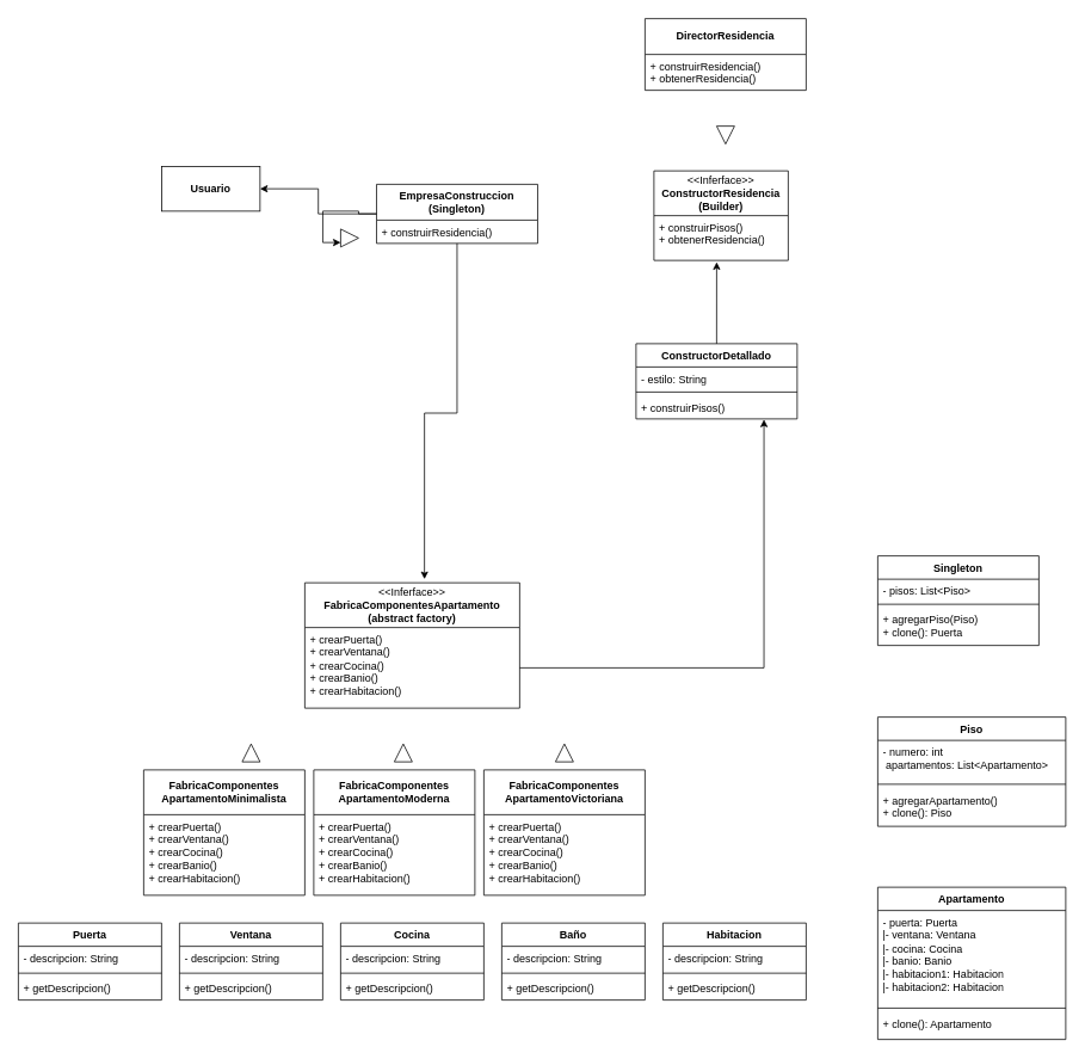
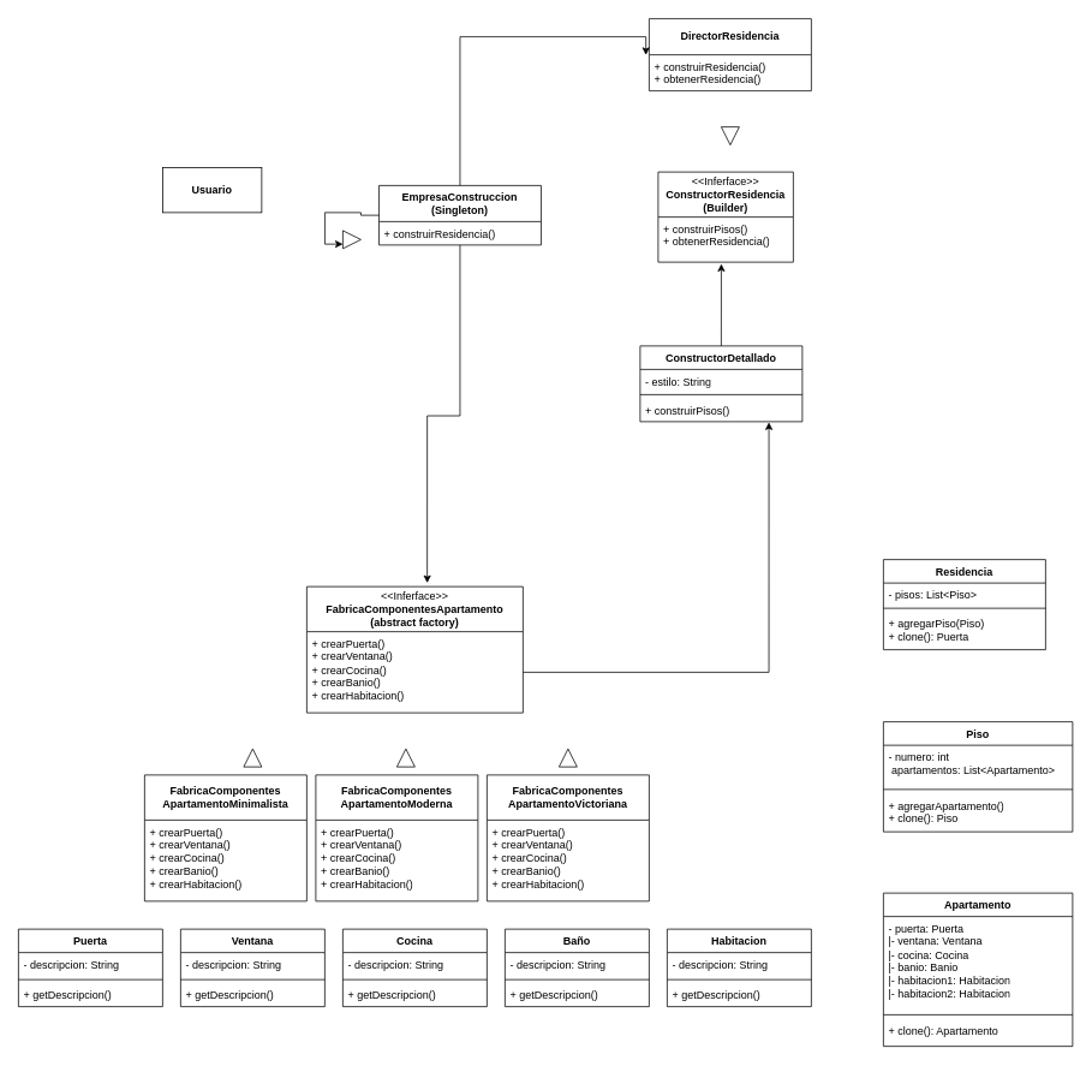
  <mxCell id="0" />
  <mxCell id="1" parent="0" />
  <mxCell id="2" style="edgeStyle=orthogonalEdgeStyle;rounded=0;orthogonalLoop=1;jettySize=auto;html=1;entryX=0;entryY=0.75;entryDx=0;entryDy=0;" edge="1" parent="1" source="3" target="47"><mxGeometry relative="1" as="geometry" /></mxCell>
  <mxCell id="3" value="&lt;b&gt;EmpresaConstruccion (Singleton)&lt;/b&gt;" style="swimlane;fontStyle=0;childLayout=stackLayout;horizontal=1;startSize=40;fillColor=none;horizontalStack=0;resizeParent=1;resizeParentMax=0;resizeLast=0;collapsible=1;marginBottom=0;whiteSpace=wrap;html=1;" vertex="1" parent="1"><mxGeometry x="420.13" y="205" width="180" height="66" as="geometry" /></mxCell>
  <mxCell id="4" value="&lt;div&gt;+ construirResidencia()&lt;/div&gt;" style="text;strokeColor=none;fillColor=none;align=left;verticalAlign=top;spacingLeft=4;spacingRight=4;overflow=hidden;rotatable=0;points=[[0,0.5],[1,0.5]];portConstraint=eastwest;whiteSpace=wrap;html=1;" vertex="1" parent="3"><mxGeometry y="40" width="180" height="26" as="geometry" /></mxCell>
  <mxCell id="5" value="&lt;b&gt;Usuario&lt;/b&gt;" style="html=1;whiteSpace=wrap;" vertex="1" parent="1"><mxGeometry x="180" y="185" width="110" height="50" as="geometry" /></mxCell>
  <mxCell id="6" value="&lt;div&gt;&amp;lt;&amp;lt;Inferface&amp;gt;&amp;gt;&lt;/div&gt;&lt;span style=&quot;font-weight: 700;&quot;&gt;FabricaComponentesApartamento&lt;/span&gt;&lt;div&gt;&lt;b&gt;(abstract factory&lt;/b&gt;&lt;b style=&quot;background-color: transparent; color: light-dark(rgb(0, 0, 0), rgb(255, 255, 255));&quot;&gt;)&lt;/b&gt;&lt;/div&gt;" style="swimlane;fontStyle=0;childLayout=stackLayout;horizontal=1;startSize=50;fillColor=none;horizontalStack=0;resizeParent=1;resizeParentMax=0;resizeLast=0;collapsible=1;marginBottom=0;whiteSpace=wrap;html=1;" vertex="1" parent="1"><mxGeometry x="340" y="650" width="240" height="140" as="geometry" /></mxCell>
  <mxCell id="7" value="&lt;div&gt;+ crearPuerta()&lt;/div&gt;&lt;div&gt;+ crearVentana()&lt;/div&gt;&lt;div&gt;+ crearCocina()&lt;/div&gt;&lt;div&gt;+ crearBanio()&lt;/div&gt;&lt;div&gt;+ crearHabitacion()&lt;/div&gt;" style="text;strokeColor=none;fillColor=none;align=left;verticalAlign=top;spacingLeft=4;spacingRight=4;overflow=hidden;rotatable=0;points=[[0,0.5],[1,0.5]];portConstraint=eastwest;whiteSpace=wrap;html=1;" vertex="1" parent="6"><mxGeometry y="50" width="240" height="90" as="geometry" /></mxCell>
  <mxCell id="8" value="&lt;b&gt;FabricaComponentes&lt;/b&gt;&lt;div&gt;&lt;b&gt;ApartamentoMinimalista&lt;/b&gt;&lt;/div&gt;" style="swimlane;fontStyle=0;childLayout=stackLayout;horizontal=1;startSize=50;fillColor=none;horizontalStack=0;resizeParent=1;resizeParentMax=0;resizeLast=0;collapsible=1;marginBottom=0;whiteSpace=wrap;html=1;" vertex="1" parent="1"><mxGeometry x="160" y="859" width="180" height="140" as="geometry" /></mxCell>
  <mxCell id="9" value="&lt;div&gt;+ crearPuerta()&lt;/div&gt;&lt;div&gt;+ crearVentana()&lt;/div&gt;&lt;div&gt;+ crearCocina()&lt;/div&gt;&lt;div&gt;+ crearBanio()&lt;/div&gt;&lt;div&gt;+ crearHabitacion()&lt;/div&gt;" style="text;strokeColor=none;fillColor=none;align=left;verticalAlign=top;spacingLeft=4;spacingRight=4;overflow=hidden;rotatable=0;points=[[0,0.5],[1,0.5]];portConstraint=eastwest;whiteSpace=wrap;html=1;" vertex="1" parent="8"><mxGeometry y="50" width="180" height="90" as="geometry" /></mxCell>
  <mxCell id="10" value="&lt;b&gt;FabricaComponentes&lt;/b&gt;&lt;div&gt;&lt;b&gt;ApartamentoModerna&lt;/b&gt;&lt;/div&gt;" style="swimlane;fontStyle=0;childLayout=stackLayout;horizontal=1;startSize=50;fillColor=none;horizontalStack=0;resizeParent=1;resizeParentMax=0;resizeLast=0;collapsible=1;marginBottom=0;whiteSpace=wrap;html=1;" vertex="1" parent="1"><mxGeometry x="350" y="859" width="180" height="140" as="geometry" /></mxCell>
  <mxCell id="11" value="&lt;div&gt;+ crearPuerta()&lt;/div&gt;&lt;div&gt;+ crearVentana()&lt;/div&gt;&lt;div&gt;+ crearCocina()&lt;/div&gt;&lt;div&gt;+ crearBanio()&lt;/div&gt;&lt;div&gt;+ crearHabitacion()&lt;/div&gt;" style="text;strokeColor=none;fillColor=none;align=left;verticalAlign=top;spacingLeft=4;spacingRight=4;overflow=hidden;rotatable=0;points=[[0,0.5],[1,0.5]];portConstraint=eastwest;whiteSpace=wrap;html=1;" vertex="1" parent="10"><mxGeometry y="50" width="180" height="90" as="geometry" /></mxCell>
  <mxCell id="12" value="&lt;b&gt;FabricaComponentes&lt;/b&gt;&lt;div&gt;&lt;b&gt;ApartamentoVictoriana&lt;/b&gt;&lt;/div&gt;" style="swimlane;fontStyle=0;childLayout=stackLayout;horizontal=1;startSize=50;fillColor=none;horizontalStack=0;resizeParent=1;resizeParentMax=0;resizeLast=0;collapsible=1;marginBottom=0;whiteSpace=wrap;html=1;" vertex="1" parent="1"><mxGeometry x="540" y="859" width="180" height="140" as="geometry" /></mxCell>
  <mxCell id="13" value="&lt;div&gt;+ crearPuerta()&lt;/div&gt;&lt;div&gt;+ crearVentana()&lt;/div&gt;&lt;div&gt;+ crearCocina()&lt;/div&gt;&lt;div&gt;+ crearBanio()&lt;/div&gt;&lt;div&gt;+ crearHabitacion()&lt;/div&gt;" style="text;strokeColor=none;fillColor=none;align=left;verticalAlign=top;spacingLeft=4;spacingRight=4;overflow=hidden;rotatable=0;points=[[0,0.5],[1,0.5]];portConstraint=eastwest;whiteSpace=wrap;html=1;" vertex="1" parent="12"><mxGeometry y="50" width="180" height="90" as="geometry" /></mxCell>
  <mxCell id="14" value="Puerta" style="swimlane;fontStyle=1;align=center;verticalAlign=top;childLayout=stackLayout;horizontal=1;startSize=26;horizontalStack=0;resizeParent=1;resizeParentMax=0;resizeLast=0;collapsible=1;marginBottom=0;whiteSpace=wrap;html=1;" vertex="1" parent="1"><mxGeometry x="20" y="1030" width="160" height="86" as="geometry" /></mxCell>
  <mxCell id="15" value="- descripcion: String" style="text;strokeColor=none;fillColor=none;align=left;verticalAlign=top;spacingLeft=4;spacingRight=4;overflow=hidden;rotatable=0;points=[[0,0.5],[1,0.5]];portConstraint=eastwest;whiteSpace=wrap;html=1;" vertex="1" parent="14"><mxGeometry y="26" width="160" height="26" as="geometry" /></mxCell>
  <mxCell id="16" value="" style="line;strokeWidth=1;fillColor=none;align=left;verticalAlign=middle;spacingTop=-1;spacingLeft=3;spacingRight=3;rotatable=0;labelPosition=right;points=[];portConstraint=eastwest;strokeColor=inherit;" vertex="1" parent="14"><mxGeometry y="52" width="160" height="8" as="geometry" /></mxCell>
  <mxCell id="17" value="+ getDescripcion()" style="text;strokeColor=none;fillColor=none;align=left;verticalAlign=top;spacingLeft=4;spacingRight=4;overflow=hidden;rotatable=0;points=[[0,0.5],[1,0.5]];portConstraint=eastwest;whiteSpace=wrap;html=1;" vertex="1" parent="14"><mxGeometry y="60" width="160" height="26" as="geometry" /></mxCell>
  <mxCell id="18" value="Ventana" style="swimlane;fontStyle=1;align=center;verticalAlign=top;childLayout=stackLayout;horizontal=1;startSize=26;horizontalStack=0;resizeParent=1;resizeParentMax=0;resizeLast=0;collapsible=1;marginBottom=0;whiteSpace=wrap;html=1;" vertex="1" parent="1"><mxGeometry x="200" y="1030" width="160" height="86" as="geometry" /></mxCell>
  <mxCell id="19" value="- descripcion: String" style="text;strokeColor=none;fillColor=none;align=left;verticalAlign=top;spacingLeft=4;spacingRight=4;overflow=hidden;rotatable=0;points=[[0,0.5],[1,0.5]];portConstraint=eastwest;whiteSpace=wrap;html=1;" vertex="1" parent="18"><mxGeometry y="26" width="160" height="26" as="geometry" /></mxCell>
  <mxCell id="20" value="" style="line;strokeWidth=1;fillColor=none;align=left;verticalAlign=middle;spacingTop=-1;spacingLeft=3;spacingRight=3;rotatable=0;labelPosition=right;points=[];portConstraint=eastwest;strokeColor=inherit;" vertex="1" parent="18"><mxGeometry y="52" width="160" height="8" as="geometry" /></mxCell>
  <mxCell id="21" value="+ getDescripcion()" style="text;strokeColor=none;fillColor=none;align=left;verticalAlign=top;spacingLeft=4;spacingRight=4;overflow=hidden;rotatable=0;points=[[0,0.5],[1,0.5]];portConstraint=eastwest;whiteSpace=wrap;html=1;" vertex="1" parent="18"><mxGeometry y="60" width="160" height="26" as="geometry" /></mxCell>
  <mxCell id="22" value="Cocina" style="swimlane;fontStyle=1;align=center;verticalAlign=top;childLayout=stackLayout;horizontal=1;startSize=26;horizontalStack=0;resizeParent=1;resizeParentMax=0;resizeLast=0;collapsible=1;marginBottom=0;whiteSpace=wrap;html=1;" vertex="1" parent="1"><mxGeometry x="380" y="1030" width="160" height="86" as="geometry" /></mxCell>
  <mxCell id="23" value="- descripcion: String" style="text;strokeColor=none;fillColor=none;align=left;verticalAlign=top;spacingLeft=4;spacingRight=4;overflow=hidden;rotatable=0;points=[[0,0.5],[1,0.5]];portConstraint=eastwest;whiteSpace=wrap;html=1;" vertex="1" parent="22"><mxGeometry y="26" width="160" height="26" as="geometry" /></mxCell>
  <mxCell id="24" value="" style="line;strokeWidth=1;fillColor=none;align=left;verticalAlign=middle;spacingTop=-1;spacingLeft=3;spacingRight=3;rotatable=0;labelPosition=right;points=[];portConstraint=eastwest;strokeColor=inherit;" vertex="1" parent="22"><mxGeometry y="52" width="160" height="8" as="geometry" /></mxCell>
  <mxCell id="25" value="+ getDescripcion()" style="text;strokeColor=none;fillColor=none;align=left;verticalAlign=top;spacingLeft=4;spacingRight=4;overflow=hidden;rotatable=0;points=[[0,0.5],[1,0.5]];portConstraint=eastwest;whiteSpace=wrap;html=1;" vertex="1" parent="22"><mxGeometry y="60" width="160" height="26" as="geometry" /></mxCell>
  <mxCell id="26" value="Baño" style="swimlane;fontStyle=1;align=center;verticalAlign=top;childLayout=stackLayout;horizontal=1;startSize=26;horizontalStack=0;resizeParent=1;resizeParentMax=0;resizeLast=0;collapsible=1;marginBottom=0;whiteSpace=wrap;html=1;" vertex="1" parent="1"><mxGeometry x="560" y="1030" width="160" height="86" as="geometry" /></mxCell>
  <mxCell id="27" value="- descripcion: String" style="text;strokeColor=none;fillColor=none;align=left;verticalAlign=top;spacingLeft=4;spacingRight=4;overflow=hidden;rotatable=0;points=[[0,0.5],[1,0.5]];portConstraint=eastwest;whiteSpace=wrap;html=1;" vertex="1" parent="26"><mxGeometry y="26" width="160" height="26" as="geometry" /></mxCell>
  <mxCell id="28" value="" style="line;strokeWidth=1;fillColor=none;align=left;verticalAlign=middle;spacingTop=-1;spacingLeft=3;spacingRight=3;rotatable=0;labelPosition=right;points=[];portConstraint=eastwest;strokeColor=inherit;" vertex="1" parent="26"><mxGeometry y="52" width="160" height="8" as="geometry" /></mxCell>
  <mxCell id="29" value="+ getDescripcion()" style="text;strokeColor=none;fillColor=none;align=left;verticalAlign=top;spacingLeft=4;spacingRight=4;overflow=hidden;rotatable=0;points=[[0,0.5],[1,0.5]];portConstraint=eastwest;whiteSpace=wrap;html=1;" vertex="1" parent="26"><mxGeometry y="60" width="160" height="26" as="geometry" /></mxCell>
  <mxCell id="30" value="Habitacion" style="swimlane;fontStyle=1;align=center;verticalAlign=top;childLayout=stackLayout;horizontal=1;startSize=26;horizontalStack=0;resizeParent=1;resizeParentMax=0;resizeLast=0;collapsible=1;marginBottom=0;whiteSpace=wrap;html=1;" vertex="1" parent="1"><mxGeometry x="740" y="1030" width="160" height="86" as="geometry" /></mxCell>
  <mxCell id="31" value="- descripcion: String" style="text;strokeColor=none;fillColor=none;align=left;verticalAlign=top;spacingLeft=4;spacingRight=4;overflow=hidden;rotatable=0;points=[[0,0.5],[1,0.5]];portConstraint=eastwest;whiteSpace=wrap;html=1;" vertex="1" parent="30"><mxGeometry y="26" width="160" height="26" as="geometry" /></mxCell>
  <mxCell id="32" value="" style="line;strokeWidth=1;fillColor=none;align=left;verticalAlign=middle;spacingTop=-1;spacingLeft=3;spacingRight=3;rotatable=0;labelPosition=right;points=[];portConstraint=eastwest;strokeColor=inherit;" vertex="1" parent="30"><mxGeometry y="52" width="160" height="8" as="geometry" /></mxCell>
  <mxCell id="33" value="+ getDescripcion()" style="text;strokeColor=none;fillColor=none;align=left;verticalAlign=top;spacingLeft=4;spacingRight=4;overflow=hidden;rotatable=0;points=[[0,0.5],[1,0.5]];portConstraint=eastwest;whiteSpace=wrap;html=1;" vertex="1" parent="30"><mxGeometry y="60" width="160" height="26" as="geometry" /></mxCell>
  <mxCell id="34" value="&lt;div&gt;&amp;lt;&amp;lt;Inferface&amp;gt;&amp;gt;&lt;/div&gt;&lt;b&gt;ConstructorResidencia&lt;/b&gt;&lt;div&gt;&lt;b&gt;(Builder)&lt;/b&gt;&lt;/div&gt;" style="swimlane;fontStyle=0;childLayout=stackLayout;horizontal=1;startSize=50;fillColor=none;horizontalStack=0;resizeParent=1;resizeParentMax=0;resizeLast=0;collapsible=1;marginBottom=0;whiteSpace=wrap;html=1;" vertex="1" parent="1"><mxGeometry x="730" y="190" width="150" height="100" as="geometry" /></mxCell>
  <mxCell id="35" value="&lt;div&gt;+ construirPisos()&lt;/div&gt;&lt;div&gt;&lt;span style=&quot;background-color: transparent; color: light-dark(rgb(0, 0, 0), rgb(255, 255, 255));&quot;&gt;+ obtenerResidencia()&lt;/span&gt;&lt;/div&gt;" style="text;strokeColor=none;fillColor=none;align=left;verticalAlign=top;spacingLeft=4;spacingRight=4;overflow=hidden;rotatable=0;points=[[0,0.5],[1,0.5]];portConstraint=eastwest;whiteSpace=wrap;html=1;" vertex="1" parent="34"><mxGeometry y="50" width="150" height="50" as="geometry" /></mxCell>
  <mxCell id="36" value="" style="triangle;whiteSpace=wrap;html=1;rotation=-90;" vertex="1" parent="1"><mxGeometry x="270" y="830" width="20" height="20" as="geometry" /></mxCell>
  <mxCell id="37" value="" style="triangle;whiteSpace=wrap;html=1;rotation=-90;" vertex="1" parent="1"><mxGeometry x="440" y="830" width="20" height="20" as="geometry" /></mxCell>
  <mxCell id="38" value="" style="triangle;whiteSpace=wrap;html=1;rotation=-90;" vertex="1" parent="1"><mxGeometry x="620" y="830" width="20" height="20" as="geometry" /></mxCell>
  <mxCell id="39" value="" style="triangle;whiteSpace=wrap;html=1;rotation=90;" vertex="1" parent="1"><mxGeometry x="800" y="140" width="20" height="20" as="geometry" /></mxCell>
  <mxCell id="40" value="ConstructorDetallado" style="swimlane;fontStyle=1;align=center;verticalAlign=top;childLayout=stackLayout;horizontal=1;startSize=26;horizontalStack=0;resizeParent=1;resizeParentMax=0;resizeLast=0;collapsible=1;marginBottom=0;whiteSpace=wrap;html=1;" vertex="1" parent="1"><mxGeometry x="710" y="383" width="180" height="84" as="geometry" /></mxCell>
  <mxCell id="41" value="&lt;div&gt;&lt;span style=&quot;background-color: transparent; color: light-dark(rgb(0, 0, 0), rgb(255, 255, 255));&quot;&gt;- estilo: String&lt;/span&gt;&lt;/div&gt;" style="text;strokeColor=none;fillColor=none;align=left;verticalAlign=top;spacingLeft=4;spacingRight=4;overflow=hidden;rotatable=0;points=[[0,0.5],[1,0.5]];portConstraint=eastwest;whiteSpace=wrap;html=1;" vertex="1" parent="40"><mxGeometry y="26" width="180" height="24" as="geometry" /></mxCell>
  <mxCell id="42" value="" style="line;strokeWidth=1;fillColor=none;align=left;verticalAlign=middle;spacingTop=-1;spacingLeft=3;spacingRight=3;rotatable=0;labelPosition=right;points=[];portConstraint=eastwest;strokeColor=inherit;" vertex="1" parent="40"><mxGeometry y="50" width="180" height="8" as="geometry" /></mxCell>
  <mxCell id="43" value="+ construirPisos()" style="text;strokeColor=none;fillColor=none;align=left;verticalAlign=top;spacingLeft=4;spacingRight=4;overflow=hidden;rotatable=0;points=[[0,0.5],[1,0.5]];portConstraint=eastwest;whiteSpace=wrap;html=1;" vertex="1" parent="40"><mxGeometry y="58" width="180" height="26" as="geometry" /></mxCell>
  <mxCell id="44" style="edgeStyle=orthogonalEdgeStyle;rounded=0;orthogonalLoop=1;jettySize=auto;html=1;entryX=0.794;entryY=1.026;entryDx=0;entryDy=0;entryPerimeter=0;" edge="1" parent="1" source="7" target="43"><mxGeometry relative="1" as="geometry" /></mxCell>
  <mxCell id="45" value="&lt;b&gt;DirectorResidencia&lt;/b&gt;" style="swimlane;fontStyle=0;childLayout=stackLayout;horizontal=1;startSize=40;fillColor=none;horizontalStack=0;resizeParent=1;resizeParentMax=0;resizeLast=0;collapsible=1;marginBottom=0;whiteSpace=wrap;html=1;" vertex="1" parent="1"><mxGeometry x="720" y="20" width="180" height="80" as="geometry" /></mxCell>
  <mxCell id="46" value="&lt;div&gt;+ construirResidencia()&lt;/div&gt;&lt;div&gt;&lt;span style=&quot;background-color: transparent; color: light-dark(rgb(0, 0, 0), rgb(255, 255, 255));&quot;&gt;+ obtenerResidencia()&lt;/span&gt;&lt;/div&gt;" style="text;strokeColor=none;fillColor=none;align=left;verticalAlign=top;spacingLeft=4;spacingRight=4;overflow=hidden;rotatable=0;points=[[0,0.5],[1,0.5]];portConstraint=eastwest;whiteSpace=wrap;html=1;" vertex="1" parent="45"><mxGeometry y="40" width="180" height="40" as="geometry" /></mxCell>
  <mxCell id="47" value="" style="triangle;whiteSpace=wrap;html=1;rotation=0;" vertex="1" parent="1"><mxGeometry x="380.06" y="255" width="20" height="20" as="geometry" /></mxCell>
- <mxCell id="48" value="Singleton" style="swimlane;fontStyle=1;align=center;verticalAlign=top;childLayout=stackLayout;horizontal=1;startSize=26;horizontalStack=0;resizeParent=1;resizeParentMax=0;resizeLast=0;collapsible=1;marginBottom=0;whiteSpace=wrap;html=1;" vertex="1" parent="1"><mxGeometry x="980" y="620" width="180" height="100" as="geometry" /></mxCell>
+ <mxCell id="48" value="Residencia" style="swimlane;fontStyle=1;align=center;verticalAlign=top;childLayout=stackLayout;horizontal=1;startSize=26;horizontalStack=0;resizeParent=1;resizeParentMax=0;resizeLast=0;collapsible=1;marginBottom=0;whiteSpace=wrap;html=1;" vertex="1" parent="1"><mxGeometry x="980" y="620" width="180" height="100" as="geometry" /></mxCell>
  <mxCell id="49" value="- pisos: List&amp;lt;Piso&amp;gt;" style="text;strokeColor=none;fillColor=none;align=left;verticalAlign=top;spacingLeft=4;spacingRight=4;overflow=hidden;rotatable=0;points=[[0,0.5],[1,0.5]];portConstraint=eastwest;whiteSpace=wrap;html=1;" vertex="1" parent="48"><mxGeometry y="26" width="180" height="24" as="geometry" /></mxCell>
  <mxCell id="50" value="" style="line;strokeWidth=1;fillColor=none;align=left;verticalAlign=middle;spacingTop=-1;spacingLeft=3;spacingRight=3;rotatable=0;labelPosition=right;points=[];portConstraint=eastwest;strokeColor=inherit;" vertex="1" parent="48"><mxGeometry y="50" width="180" height="8" as="geometry" /></mxCell>
  <mxCell id="51" value="&lt;div&gt;+ agregarPiso(Piso)&lt;/div&gt;&lt;div&gt;+ clone(): Puerta&lt;/div&gt;" style="text;strokeColor=none;fillColor=none;align=left;verticalAlign=top;spacingLeft=4;spacingRight=4;overflow=hidden;rotatable=0;points=[[0,0.5],[1,0.5]];portConstraint=eastwest;whiteSpace=wrap;html=1;" vertex="1" parent="48"><mxGeometry y="58" width="180" height="42" as="geometry" /></mxCell>
  <mxCell id="52" value="Piso" style="swimlane;fontStyle=1;align=center;verticalAlign=top;childLayout=stackLayout;horizontal=1;startSize=26;horizontalStack=0;resizeParent=1;resizeParentMax=0;resizeLast=0;collapsible=1;marginBottom=0;whiteSpace=wrap;html=1;" vertex="1" parent="1"><mxGeometry x="980" y="800" width="210" height="122" as="geometry" /></mxCell>
  <mxCell id="53" value="&lt;div&gt;- numero: int&lt;/div&gt;&lt;div&gt;&lt;span style=&quot;background-color: transparent; color: light-dark(rgb(0, 0, 0), rgb(255, 255, 255));&quot;&gt;&amp;nbsp;apartamentos: List&amp;lt;Apartamento&amp;gt;&lt;/span&gt;&lt;/div&gt;" style="text;strokeColor=none;fillColor=none;align=left;verticalAlign=top;spacingLeft=4;spacingRight=4;overflow=hidden;rotatable=0;points=[[0,0.5],[1,0.5]];portConstraint=eastwest;whiteSpace=wrap;html=1;" vertex="1" parent="52"><mxGeometry y="26" width="210" height="44" as="geometry" /></mxCell>
  <mxCell id="54" value="" style="line;strokeWidth=1;fillColor=none;align=left;verticalAlign=middle;spacingTop=-1;spacingLeft=3;spacingRight=3;rotatable=0;labelPosition=right;points=[];portConstraint=eastwest;strokeColor=inherit;" vertex="1" parent="52"><mxGeometry y="70" width="210" height="10" as="geometry" /></mxCell>
  <mxCell id="55" value="&lt;div&gt;+ agregarApartamento()&lt;/div&gt;&lt;div&gt;+ clone(): Piso&lt;/div&gt;" style="text;strokeColor=none;fillColor=none;align=left;verticalAlign=top;spacingLeft=4;spacingRight=4;overflow=hidden;rotatable=0;points=[[0,0.5],[1,0.5]];portConstraint=eastwest;whiteSpace=wrap;html=1;" vertex="1" parent="52"><mxGeometry y="80" width="210" height="42" as="geometry" /></mxCell>
  <mxCell id="56" value="Apartamento" style="swimlane;fontStyle=1;align=center;verticalAlign=top;childLayout=stackLayout;horizontal=1;startSize=26;horizontalStack=0;resizeParent=1;resizeParentMax=0;resizeLast=0;collapsible=1;marginBottom=0;whiteSpace=wrap;html=1;" vertex="1" parent="1"><mxGeometry x="980" y="990" width="210" height="170" as="geometry" /></mxCell>
  <mxCell id="57" value="&lt;div&gt;- puerta: Puerta&lt;/div&gt;&lt;div&gt;|- ventana: Ventana&lt;/div&gt;&lt;div&gt;|- cocina: Cocina&lt;/div&gt;&lt;div&gt;|- banio: Banio&lt;/div&gt;&lt;div&gt;|- habitacion1: Habitacion&lt;/div&gt;&lt;div&gt;|- habitacion2: Habitacion&lt;/div&gt;" style="text;strokeColor=none;fillColor=none;align=left;verticalAlign=top;spacingLeft=4;spacingRight=4;overflow=hidden;rotatable=0;points=[[0,0.5],[1,0.5]];portConstraint=eastwest;whiteSpace=wrap;html=1;" vertex="1" parent="56"><mxGeometry y="26" width="210" height="104" as="geometry" /></mxCell>
  <mxCell id="58" value="" style="line;strokeWidth=1;fillColor=none;align=left;verticalAlign=middle;spacingTop=-1;spacingLeft=3;spacingRight=3;rotatable=0;labelPosition=right;points=[];portConstraint=eastwest;strokeColor=inherit;" vertex="1" parent="56"><mxGeometry y="130" width="210" height="10" as="geometry" /></mxCell>
  <mxCell id="59" value="&lt;div&gt;+ clone(): Apartamento&lt;/div&gt;" style="text;strokeColor=none;fillColor=none;align=left;verticalAlign=top;spacingLeft=4;spacingRight=4;overflow=hidden;rotatable=0;points=[[0,0.5],[1,0.5]];portConstraint=eastwest;whiteSpace=wrap;html=1;" vertex="1" parent="56"><mxGeometry y="140" width="210" height="30" as="geometry" /></mxCell>
  <mxCell id="60" value="" style="endArrow=classic;html=1;rounded=0;exitX=0.5;exitY=0;exitDx=0;exitDy=0;entryX=0.467;entryY=1.038;entryDx=0;entryDy=0;entryPerimeter=0;" edge="1" parent="1" source="40" target="35"><mxGeometry width="50" height="50" relative="1" as="geometry"><mxPoint x="790" y="280" as="sourcePoint" /><mxPoint x="840" y="230" as="targetPoint" /></mxGeometry></mxCell>
- <mxCell id="61" style="edgeStyle=orthogonalEdgeStyle;rounded=0;orthogonalLoop=1;jettySize=auto;html=1;" edge="1" parent="1" source="3" target="5"><mxGeometry relative="1" as="geometry" /></mxCell>
+ <mxCell id="61" style="edgeStyle=orthogonalEdgeStyle;rounded=0;orthogonalLoop=1;jettySize=auto;html=1;entryX=-0.02;entryY=0.006;entryDx=0;entryDy=0;entryPerimeter=0;" edge="1" parent="1" source="3" target="46"><mxGeometry relative="1" as="geometry" /></mxCell>
  <mxCell id="62" style="edgeStyle=orthogonalEdgeStyle;rounded=0;orthogonalLoop=1;jettySize=auto;html=1;entryX=0.557;entryY=-0.029;entryDx=0;entryDy=0;entryPerimeter=0;" edge="1" parent="1" source="3" target="6"><mxGeometry relative="1" as="geometry" /></mxCell>
